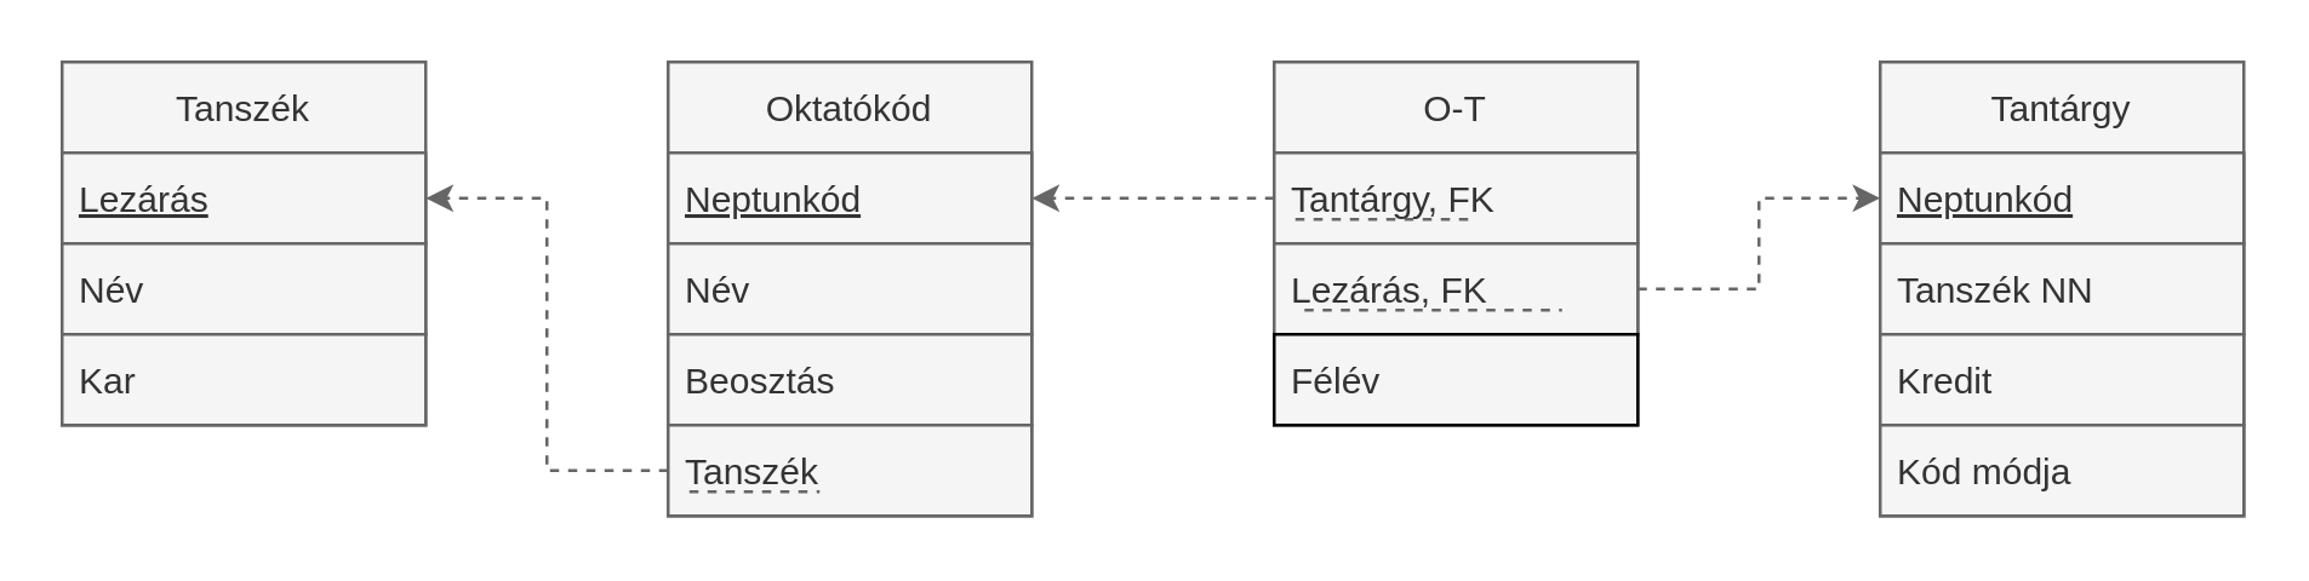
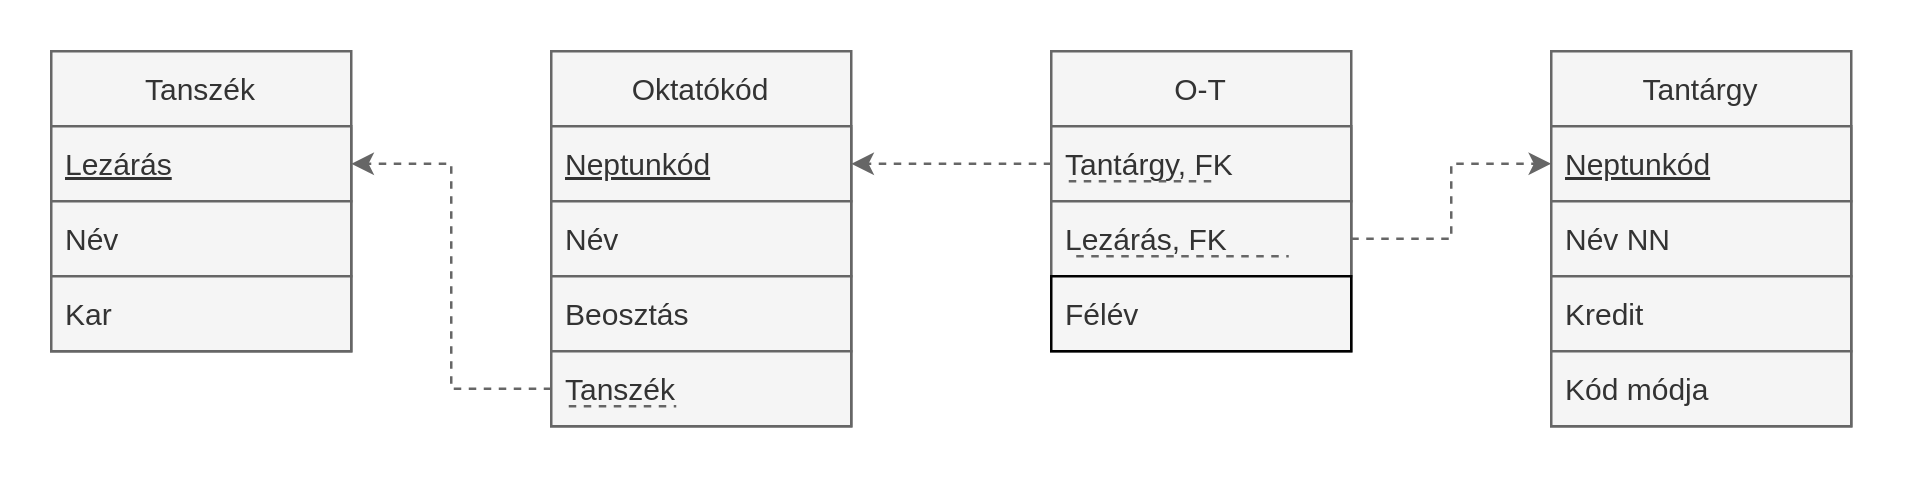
  <mxCell id="0" />
  <mxCell id="1" parent="0" />
  <mxCell id="2" value="Tanszék" style="swimlane;fontStyle=0;childLayout=stackLayout;horizontal=1;startSize=30;horizontalStack=0;resizeParent=1;resizeParentMax=0;resizeLast=0;collapsible=1;marginBottom=0;fillColor=#f5f5f5;fontColor=#333333;strokeColor=#666666;" vertex="1" parent="1"><mxGeometry x="20" y="20" width="120" height="120" as="geometry" /></mxCell>
  <mxCell id="3" value="Lezárás" style="text;align=left;verticalAlign=middle;spacingLeft=4;spacingRight=4;overflow=hidden;points=[[0,0.5],[1,0.5]];portConstraint=eastwest;rotatable=0;fontStyle=4;fillColor=#f5f5f5;fontColor=#333333;strokeColor=#666666;" vertex="1" parent="2"><mxGeometry y="30" width="120" height="30" as="geometry" /></mxCell>
  <mxCell id="4" value="Név" style="text;align=left;verticalAlign=middle;spacingLeft=4;spacingRight=4;overflow=hidden;points=[[0,0.5],[1,0.5]];portConstraint=eastwest;rotatable=0;fillColor=#f5f5f5;fontColor=#333333;strokeColor=#666666;" vertex="1" parent="2"><mxGeometry y="60" width="120" height="30" as="geometry" /></mxCell>
  <mxCell id="5" value="Kar" style="text;align=left;verticalAlign=middle;spacingLeft=4;spacingRight=4;overflow=hidden;points=[[0,0.5],[1,0.5]];portConstraint=eastwest;rotatable=0;fillColor=#f5f5f5;fontColor=#333333;strokeColor=#666666;" vertex="1" parent="2"><mxGeometry y="90" width="120" height="30" as="geometry" /></mxCell>
  <mxCell id="6" value="Oktatókód" style="swimlane;fontStyle=0;childLayout=stackLayout;horizontal=1;startSize=30;horizontalStack=0;resizeParent=1;resizeParentMax=0;resizeLast=0;collapsible=1;marginBottom=0;fillColor=#f5f5f5;fontColor=#333333;strokeColor=#666666;" vertex="1" parent="1"><mxGeometry x="220" y="20" width="120" height="150" as="geometry"><mxRectangle x="280" y="640" width="80" height="30" as="alternateBounds" /></mxGeometry></mxCell>
  <mxCell id="7" value="Neptunkód" style="text;strokeColor=#666666;fillColor=#f5f5f5;align=left;verticalAlign=middle;spacingLeft=4;spacingRight=4;overflow=hidden;points=[[0,0.5],[1,0.5]];portConstraint=eastwest;rotatable=0;fontStyle=4;fontColor=#333333;" vertex="1" parent="6"><mxGeometry y="30" width="120" height="30" as="geometry" /></mxCell>
  <mxCell id="8" value="Név" style="text;strokeColor=#666666;fillColor=#f5f5f5;align=left;verticalAlign=middle;spacingLeft=4;spacingRight=4;overflow=hidden;points=[[0,0.5],[1,0.5]];portConstraint=eastwest;rotatable=0;fontColor=#333333;" vertex="1" parent="6"><mxGeometry y="60" width="120" height="30" as="geometry" /></mxCell>
  <mxCell id="9" value="Beosztás" style="text;strokeColor=#666666;fillColor=#f5f5f5;align=left;verticalAlign=middle;spacingLeft=4;spacingRight=4;overflow=hidden;points=[[0,0.5],[1,0.5]];portConstraint=eastwest;rotatable=0;fontColor=#333333;" vertex="1" parent="6"><mxGeometry y="90" width="120" height="30" as="geometry" /></mxCell>
  <mxCell id="10" value="Tanszék" style="text;strokeColor=#666666;fillColor=#f5f5f5;align=left;verticalAlign=middle;spacingLeft=4;spacingRight=4;overflow=hidden;points=[[0,0.5],[1,0.5]];portConstraint=eastwest;rotatable=0;fontStyle=0;fontColor=#333333;" vertex="1" parent="6"><mxGeometry y="120" width="120" height="30" as="geometry" /></mxCell>
  <mxCell id="11" value="" style="endArrow=none;dashed=1;html=1;rounded=0;fillColor=#f5f5f5;strokeColor=#666666;" edge="1" parent="6"><mxGeometry width="50" height="50" relative="1" as="geometry"><mxPoint x="7" y="142" as="sourcePoint" /><mxPoint x="50" y="142" as="targetPoint" /></mxGeometry></mxCell>
  <mxCell id="12" value="Tantárgy" style="swimlane;fontStyle=0;childLayout=stackLayout;horizontal=1;startSize=30;horizontalStack=0;resizeParent=1;resizeParentMax=0;resizeLast=0;collapsible=1;marginBottom=0;fillColor=#f5f5f5;fontColor=#333333;strokeColor=#666666;" vertex="1" parent="1"><mxGeometry x="620" y="20" width="120" height="150" as="geometry"><mxRectangle x="280" y="640" width="80" height="30" as="alternateBounds" /></mxGeometry></mxCell>
  <mxCell id="13" value="Neptunkód" style="text;strokeColor=#666666;fillColor=#f5f5f5;align=left;verticalAlign=middle;spacingLeft=4;spacingRight=4;overflow=hidden;points=[[0,0.5],[1,0.5]];portConstraint=eastwest;rotatable=0;fontStyle=4;fontColor=#333333;" vertex="1" parent="12"><mxGeometry y="30" width="120" height="30" as="geometry" /></mxCell>
- <mxCell id="14" value="Tanszék NN" style="text;strokeColor=#666666;fillColor=#f5f5f5;align=left;verticalAlign=middle;spacingLeft=4;spacingRight=4;overflow=hidden;points=[[0,0.5],[1,0.5]];portConstraint=eastwest;rotatable=0;fontColor=#333333;" vertex="1" parent="12"><mxGeometry y="60" width="120" height="30" as="geometry" /></mxCell>
+ <mxCell id="14" value="Név NN" style="text;strokeColor=#666666;fillColor=#f5f5f5;align=left;verticalAlign=middle;spacingLeft=4;spacingRight=4;overflow=hidden;points=[[0,0.5],[1,0.5]];portConstraint=eastwest;rotatable=0;fontColor=#333333;" vertex="1" parent="12"><mxGeometry y="60" width="120" height="30" as="geometry" /></mxCell>
  <mxCell id="15" value="Kredit" style="text;strokeColor=#666666;fillColor=#f5f5f5;align=left;verticalAlign=middle;spacingLeft=4;spacingRight=4;overflow=hidden;points=[[0,0.5],[1,0.5]];portConstraint=eastwest;rotatable=0;fontColor=#333333;" vertex="1" parent="12"><mxGeometry y="90" width="120" height="30" as="geometry" /></mxCell>
  <mxCell id="16" value="Kód módja" style="text;strokeColor=#666666;fillColor=#f5f5f5;align=left;verticalAlign=middle;spacingLeft=4;spacingRight=4;overflow=hidden;points=[[0,0.5],[1,0.5]];portConstraint=eastwest;rotatable=0;fontStyle=0;fontColor=#333333;" vertex="1" parent="12"><mxGeometry y="120" width="120" height="30" as="geometry" /></mxCell>
  <mxCell id="17" value="O-T" style="swimlane;fontStyle=0;childLayout=stackLayout;horizontal=1;startSize=30;horizontalStack=0;resizeParent=1;resizeParentMax=0;resizeLast=0;collapsible=1;marginBottom=0;fillColor=#f5f5f5;fontColor=#333333;strokeColor=#666666;" vertex="1" parent="1"><mxGeometry x="420" y="20" width="120" height="120" as="geometry"><mxRectangle x="280" y="640" width="80" height="30" as="alternateBounds" /></mxGeometry></mxCell>
  <mxCell id="18" value="Tantárgy, FK" style="text;strokeColor=#666666;fillColor=#f5f5f5;align=left;verticalAlign=middle;spacingLeft=4;spacingRight=4;overflow=hidden;points=[[0,0.5],[1,0.5]];portConstraint=eastwest;rotatable=0;fontStyle=0;fontColor=#333333;" vertex="1" parent="17"><mxGeometry y="30" width="120" height="30" as="geometry" /></mxCell>
  <mxCell id="19" value="" style="endArrow=none;dashed=1;html=1;rounded=0;fillColor=#f5f5f5;strokeColor=#666666;" edge="1" parent="17"><mxGeometry width="50" height="50" relative="1" as="geometry"><mxPoint x="7" y="52" as="sourcePoint" /><mxPoint x="67" y="52" as="targetPoint" /></mxGeometry></mxCell>
  <mxCell id="20" value="Lezárás, FK" style="text;strokeColor=#666666;fillColor=#f5f5f5;align=left;verticalAlign=middle;spacingLeft=4;spacingRight=4;overflow=hidden;points=[[0,0.5],[1,0.5]];portConstraint=eastwest;rotatable=0;fontColor=#333333;" vertex="1" parent="17"><mxGeometry y="60" width="120" height="30" as="geometry" /></mxCell>
  <mxCell id="21" value="" style="endArrow=none;dashed=1;html=1;rounded=0;fillColor=#f5f5f5;strokeColor=#666666;" edge="1" parent="17"><mxGeometry width="50" height="50" relative="1" as="geometry"><mxPoint x="10" y="112" as="sourcePoint" /><mxPoint x="94" y="112" as="targetPoint" /></mxGeometry></mxCell>
  <mxCell id="22" value="" style="endArrow=none;dashed=1;html=1;rounded=0;fillColor=#f5f5f5;strokeColor=#666666;" edge="1" parent="17"><mxGeometry width="50" height="50" relative="1" as="geometry"><mxPoint x="10" y="82" as="sourcePoint" /><mxPoint x="95" y="82" as="targetPoint" /></mxGeometry></mxCell>
  <mxCell id="23" value="Félév" style="text;strokeColor=default;fillColor=#f5f5f5;align=left;verticalAlign=middle;spacingLeft=4;spacingRight=4;overflow=hidden;points=[[0,0.5],[1,0.5]];portConstraint=eastwest;rotatable=0;fontStyle=0;fontColor=#333333;" vertex="1" parent="17"><mxGeometry y="90" width="120" height="30" as="geometry" /></mxCell>
  <mxCell id="24" style="edgeStyle=orthogonalEdgeStyle;rounded=0;orthogonalLoop=1;jettySize=auto;html=1;exitX=0;exitY=0.5;exitDx=0;exitDy=0;entryX=1;entryY=0.5;entryDx=0;entryDy=0;endArrow=classic;endFill=1;dashed=1;fillColor=#f5f5f5;strokeColor=#666666;" edge="1" parent="1" source="10" target="3"><mxGeometry relative="1" as="geometry" /></mxCell>
  <mxCell id="25" style="edgeStyle=orthogonalEdgeStyle;rounded=0;orthogonalLoop=1;jettySize=auto;html=1;exitX=0;exitY=0.5;exitDx=0;exitDy=0;entryX=1;entryY=0.5;entryDx=0;entryDy=0;dashed=1;endArrow=classic;endFill=1;fillColor=#f5f5f5;strokeColor=#666666;" edge="1" parent="1" source="18" target="7"><mxGeometry relative="1" as="geometry" /></mxCell>
  <mxCell id="26" style="edgeStyle=orthogonalEdgeStyle;rounded=0;orthogonalLoop=1;jettySize=auto;html=1;exitX=1;exitY=0.5;exitDx=0;exitDy=0;entryX=0;entryY=0.5;entryDx=0;entryDy=0;dashed=1;endArrow=classic;endFill=1;fillColor=#f5f5f5;strokeColor=#666666;" edge="1" parent="1" source="20" target="13"><mxGeometry relative="1" as="geometry" /></mxCell>
